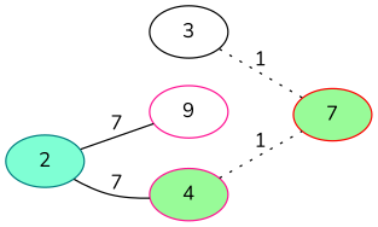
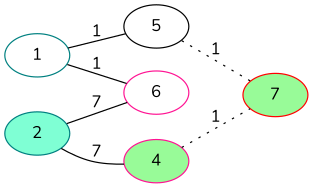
  graph {
    fontname=Nunito
    rankdir=LR
    node [color=teal fillcolor=white fontname=Nunito style=filled]
    edge [fontname=Nunito style=solid]
-   n2 [color=black label=3]
-   n3 [color=deeppink label=9]
+   n1 [label=1]
+   n2 [color=black label=5]
+   n3 [color=deeppink label=6]
    n4 [color=red fillcolor=palegreen label=7]
    n5 [fillcolor=aquamarine label=2]
    n6 [color=deeppink fillcolor=palegreen label=4]
+   n1 -- n2 [label=1]
+   n1 -- n3 [label=1]
    n2 -- n4 [label=1 style=dotted]
    n5 -- n3 [label=7]
    n5 -- n6 [label=7]
    n6 -- n4 [label=1 style=dotted]
  }
